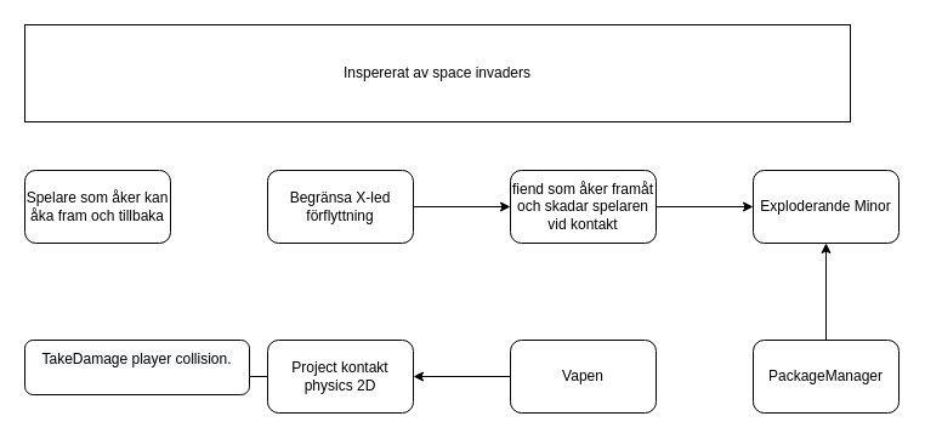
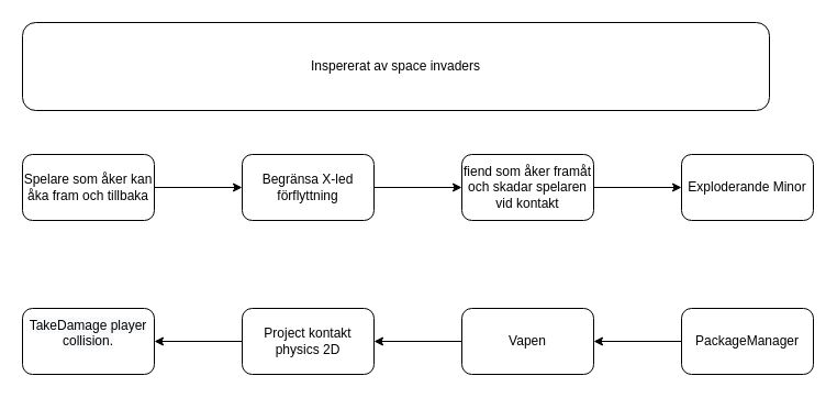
  <mxCell id="0" />
  <mxCell id="1" parent="0" />
+ <mxCell id="2" value="" style="edgeStyle=orthogonalEdgeStyle;rounded=0;orthogonalLoop=1;jettySize=auto;html=1;" edge="1" parent="1" source="3" target="5"><mxGeometry relative="1" as="geometry" /></mxCell>
  <mxCell id="3" value="Spelare som åker kan åka fram och tillbaka" style="rounded=1;whiteSpace=wrap;html=1;" vertex="1" parent="1"><mxGeometry x="20" y="140" width="120" height="60" as="geometry" /></mxCell>
  <mxCell id="4" value="" style="edgeStyle=orthogonalEdgeStyle;rounded=0;orthogonalLoop=1;jettySize=auto;html=1;" edge="1" parent="1" source="5" target="7"><mxGeometry relative="1" as="geometry" /></mxCell>
  <mxCell id="5" value="Begränsa X-led förflyttning" style="whiteSpace=wrap;html=1;rounded=1;" vertex="1" parent="1"><mxGeometry x="220" y="140" width="120" height="60" as="geometry" /></mxCell>
  <mxCell id="6" value="" style="edgeStyle=orthogonalEdgeStyle;rounded=0;orthogonalLoop=1;jettySize=auto;html=1;" edge="1" parent="1" source="7" target="9"><mxGeometry relative="1" as="geometry" /></mxCell>
  <mxCell id="7" value="fiend som åker framåt och skadar spelaren vid kontakt" style="whiteSpace=wrap;html=1;rounded=1;" vertex="1" parent="1"><mxGeometry x="420" y="140" width="120" height="60" as="geometry" /></mxCell>
- <mxCell id="8" value="Inspererat av space invaders" style="rounded=0;whiteSpace=wrap;html=1;" vertex="1" parent="1"><mxGeometry x="20" y="20" width="680" height="80" as="geometry" /></mxCell>
+ <mxCell id="8" value="Inspererat av space invaders" style="whiteSpace=wrap;html=1;rounded=1;" vertex="1" parent="1"><mxGeometry x="20" y="20" width="680" height="80" as="geometry" /></mxCell>
  <mxCell id="9" value="Exploderande Minor" style="whiteSpace=wrap;html=1;rounded=1;" vertex="1" parent="1"><mxGeometry x="620" y="140" width="120" height="60" as="geometry" /></mxCell>
  <mxCell id="10" value="" style="edgeStyle=orthogonalEdgeStyle;rounded=0;orthogonalLoop=1;jettySize=auto;html=1;" edge="1" parent="1" source="11" target="13"><mxGeometry relative="1" as="geometry" /></mxCell>
  <mxCell id="11" value="Vapen" style="whiteSpace=wrap;html=1;rounded=1;" vertex="1" parent="1"><mxGeometry x="420" y="280" width="120" height="60" as="geometry" /></mxCell>
  <mxCell id="12" value="" style="edgeStyle=orthogonalEdgeStyle;rounded=0;orthogonalLoop=1;jettySize=auto;html=1;" edge="1" parent="1" source="13" target="16"><mxGeometry relative="1" as="geometry" /></mxCell>
  <mxCell id="13" value="Project kontakt physics 2D" style="whiteSpace=wrap;html=1;rounded=1;" vertex="1" parent="1"><mxGeometry x="220" y="280" width="120" height="60" as="geometry" /></mxCell>
- <mxCell id="14" value="" style="edgeStyle=orthogonalEdgeStyle;rounded=0;orthogonalLoop=1;jettySize=auto;html=1;" edge="1" parent="1" source="15" target="9"><mxGeometry relative="1" as="geometry" /></mxCell>
+ <mxCell id="14" value="" style="edgeStyle=orthogonalEdgeStyle;rounded=0;orthogonalLoop=1;jettySize=auto;html=1;" edge="1" parent="1" source="15" target="11"><mxGeometry relative="1" as="geometry" /></mxCell>
  <mxCell id="15" value="PackageManager" style="whiteSpace=wrap;html=1;rounded=1;" vertex="1" parent="1"><mxGeometry x="620" y="280" width="120" height="60" as="geometry" /></mxCell>
- <mxCell id="16" value="&#10;&lt;span style=&quot;color: rgb(0, 0, 0); font-family: Helvetica; font-size: 12px; font-style: normal; font-variant-ligatures: normal; font-variant-caps: normal; font-weight: 400; letter-spacing: normal; orphans: 2; text-align: center; text-indent: 0px; text-transform: none; widows: 2; word-spacing: 0px; -webkit-text-stroke-width: 0px; background-color: rgb(248, 249, 250); text-decoration-thickness: initial; text-decoration-style: initial; text-decoration-color: initial; float: none; display: inline !important;&quot;&gt;TakeDamage player collision.&lt;/span&gt;&#10;&#10;" style="whiteSpace=wrap;html=1;rounded=1;" vertex="1" parent="1"><mxGeometry x="20" y="280" width="185" height="45" as="geometry" /></mxCell>
+ <mxCell id="16" value="&#10;&lt;span style=&quot;color: rgb(0, 0, 0); font-family: Helvetica; font-size: 12px; font-style: normal; font-variant-ligatures: normal; font-variant-caps: normal; font-weight: 400; letter-spacing: normal; orphans: 2; text-align: center; text-indent: 0px; text-transform: none; widows: 2; word-spacing: 0px; -webkit-text-stroke-width: 0px; background-color: rgb(248, 249, 250); text-decoration-thickness: initial; text-decoration-style: initial; text-decoration-color: initial; float: none; display: inline !important;&quot;&gt;TakeDamage player collision.&lt;/span&gt;&#10;&#10;" style="whiteSpace=wrap;html=1;rounded=1;" vertex="1" parent="1"><mxGeometry x="20" y="280" width="120" height="60" as="geometry" /></mxCell>
